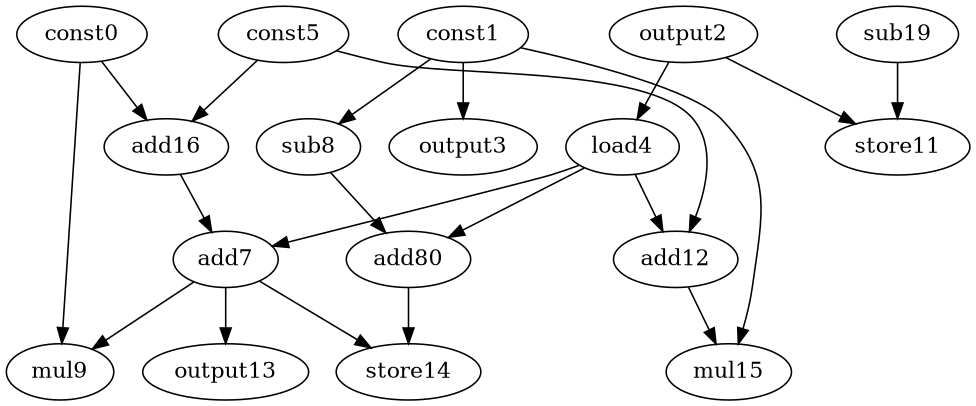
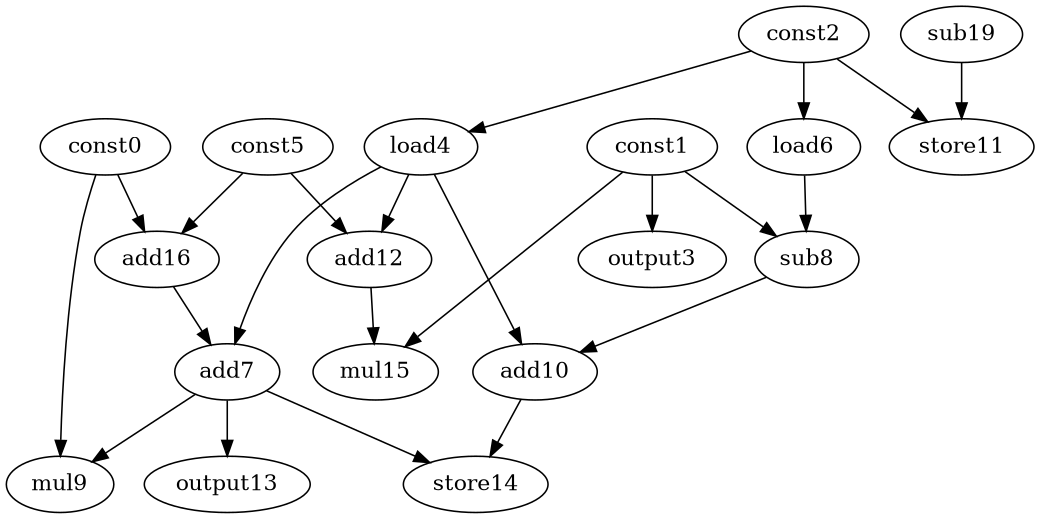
  digraph {
    node [opcode=const]
    edge [operand=0]
    mul9 [opcode=mul]
    const0
    add16 [opcode=add]
    store14 [opcode=store]
    add7 [opcode=add]
    sub19 [opcode=sub]
    store11 [opcode=store]
    output3 [opcode=output]
    const1
    sub8 [opcode=sub]
    mul15 [opcode=mul]
-   add10 [opcode=add label=add80]
+   add10 [opcode=add]
    load4 [opcode=load]
-   const2 [label=output2]
+   const2
+   load6 [opcode=load]
    add12 [opcode=add]
    output13 [opcode=output]
    const5
    const0 -> mul9 [operand=1]
    const0 -> add16
    add16 -> add7
    add7 -> mul9
    add7 -> store14
    add7 -> output13
    sub19 -> store11 [operand=1]
    const1 -> output3
    const1 -> sub8
    const1 -> mul15
    sub8 -> add10
    add10 -> store14 [operand=1]
    load4 -> add7 [operand=1]
    load4 -> add10 [operand=1]
    load4 -> add12
    const2 -> store11
    const2 -> load4
+   const2 -> load6
+   load6 -> sub8 [operand=1]
    add12 -> mul15 [operand=1]
    const5 -> add16 [operand=1]
    const5 -> add12 [operand=1]
  }
